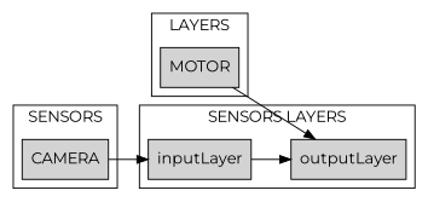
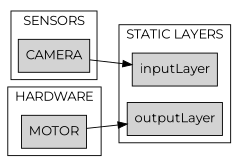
  digraph {
    fontname=Montserrat
    rankdir=LR
    node [fontname=Montserrat shape=box style=filled]
    edge [fontname=Montserrat]
    n1 [label=inputLayer]
    n2 [label=outputLayer]
    CAMERA
    MOTOR
    subgraph cluster_1 {
      color=black
-     label="SENSORS LAYERS"
+     label="STATIC LAYERS"
      n1
      n2
    }
    subgraph cluster_2 {
      color=black
      label=SENSORS
      CAMERA
    }
    subgraph cluster_3 {
      color=black
-     label=LAYERS
+     label=HARDWARE
      MOTOR
    }
-   n1 -> n2
    CAMERA -> n1
    MOTOR -> n2
  }
